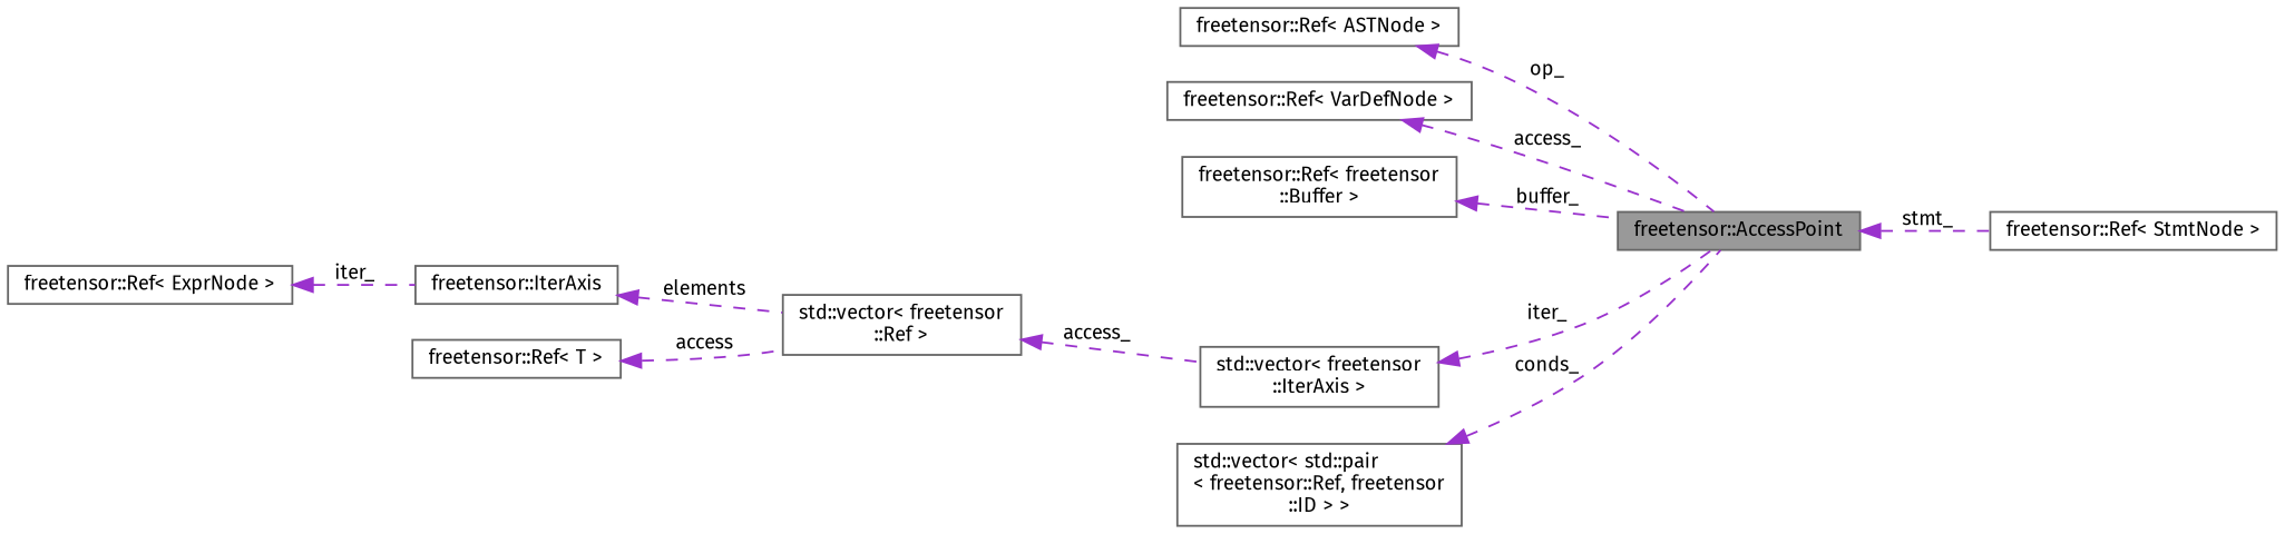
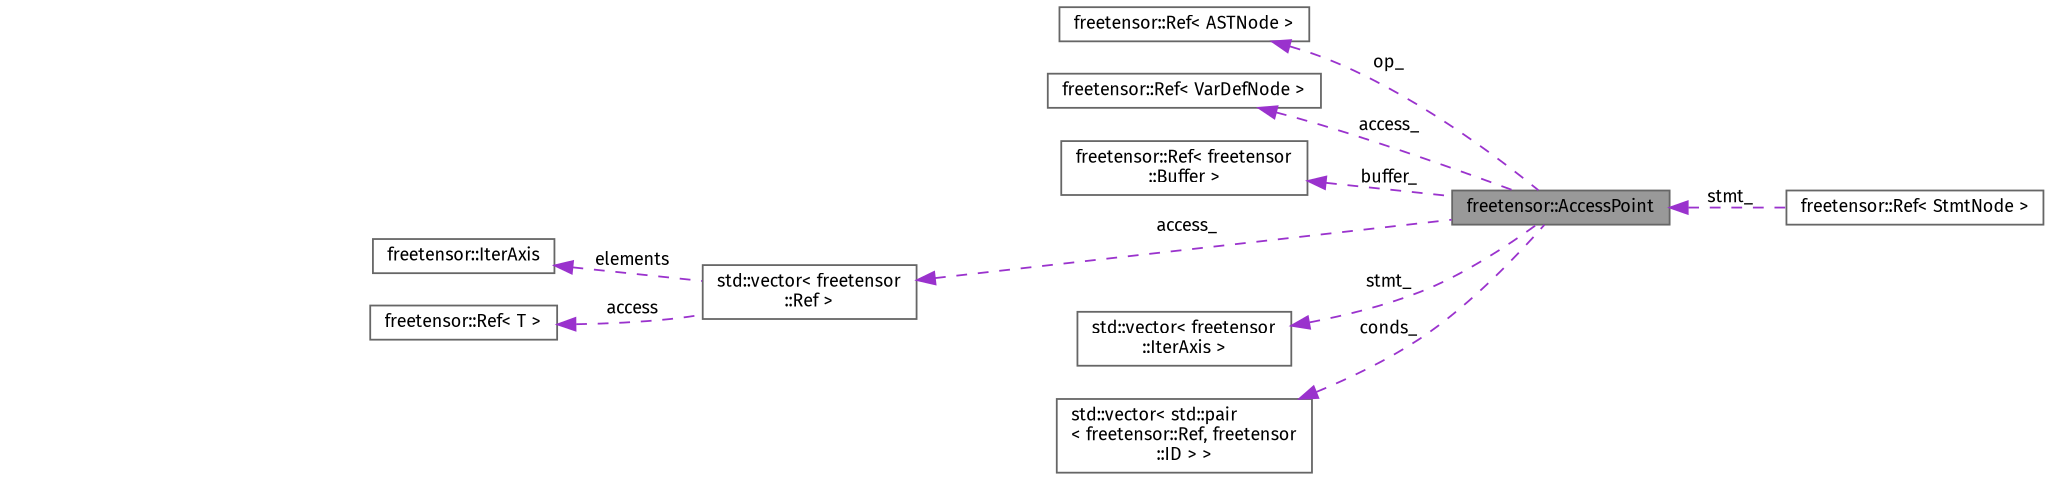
  digraph {
    fontname="Fira Sans"
    rankdir=LR
    node [color=gray40 fillcolor=white fontname="Fira Sans" fontsize=10 shape=box style=filled]
    edge [color=darkorchid3 dir=back fontname="Fira Sans" fontsize=10 labelfontname=Helvetica labelfontsize=10 style=dashed]
    n1 [fillcolor=grey60 fontcolor=black height=0.2 label="freetensor::AccessPoint" width=0.4]
    n2 [height=0.2 label="freetensor::Ref\< StmtNode \>" width=0.4]
    n3 [height=0.2 label="freetensor::Ref\< ASTNode \>" width=0.4]
    n4 [height=0.2 label="freetensor::Ref\< VarDefNode \>" width=0.4]
    n5 [height=0.2 label="freetensor::Ref\< freetensor\l::Buffer \>" width=0.4]
    n6 [height=0.2 label="std::vector\< freetensor\l::IterAxis \>" width=0.4]
    n7 [height=0.2 label="freetensor::IterAxis" width=0.4]
    n8 [height=0.2 label="std::vector\< freetensor\l::Ref \>" width=0.4]
-   n9 [height=0.2 label="freetensor::Ref\< ExprNode \>" width=0.4]
    n10 [height=0.2 label="freetensor::Ref\< T \>" width=0.4]
    n11 [height=0.2 label="std::vector\< std::pair\l\< freetensor::Ref, freetensor\l::ID \> \>" width=0.4]
    n1 -> n2 [label=" stmt_"]
    n3 -> n1 [label=" op_"]
    n4 -> n1 [label=" access_"]
    n5 -> n1 [label=" buffer_"]
-   n6 -> n1 [label=" iter_"]
+   n6 -> n1 [label=" stmt_"]
    n7 -> n8 [label=" elements"]
-   n8 -> n6 [label=" access_"]
-   n9 -> n7 [label=" iter_"]
+   n8 -> n1 [label=" access_"]
    n10 -> n8 [label=" access"]
    n11 -> n1 [label=" conds_"]
  }
